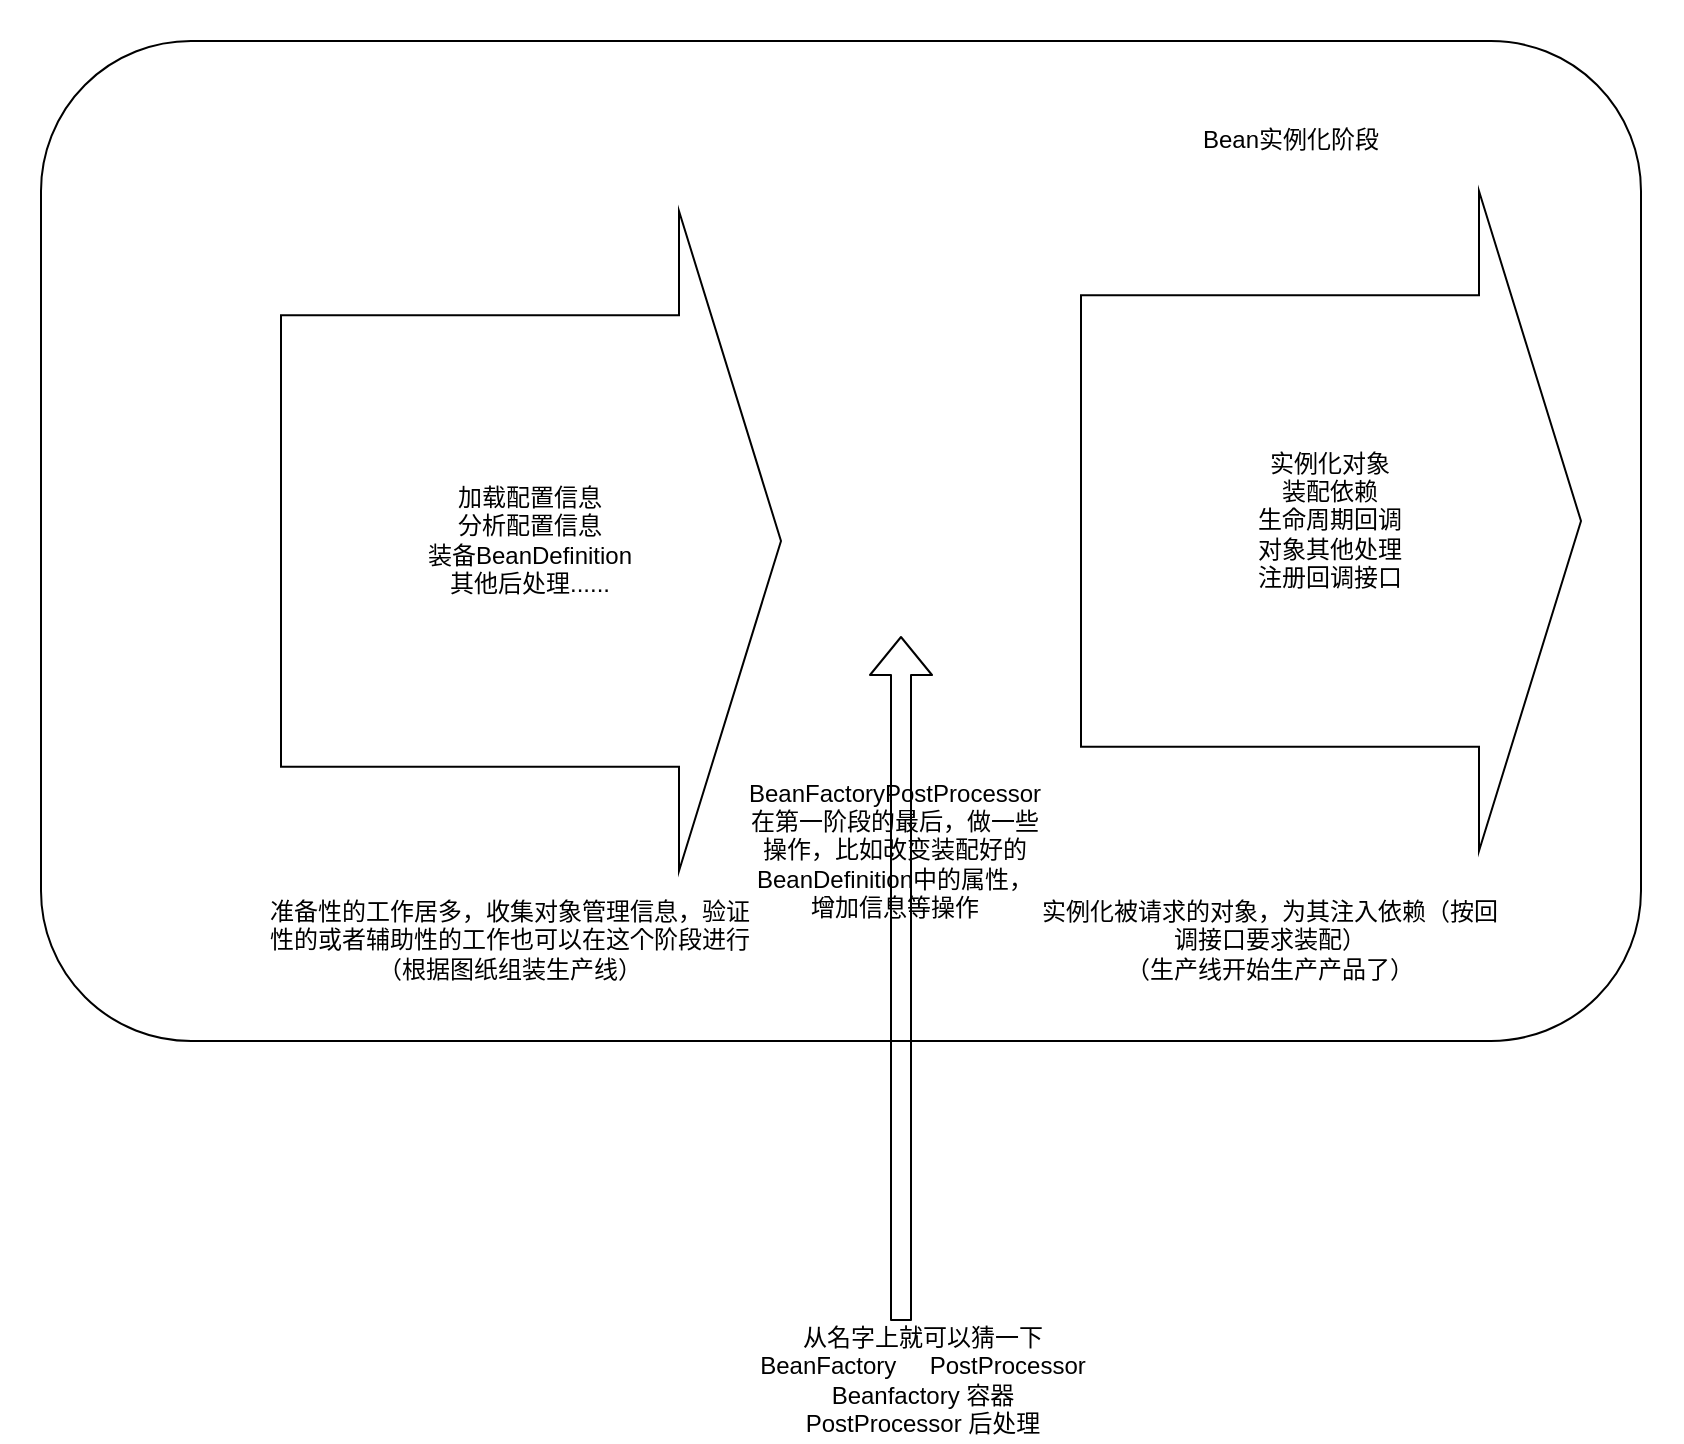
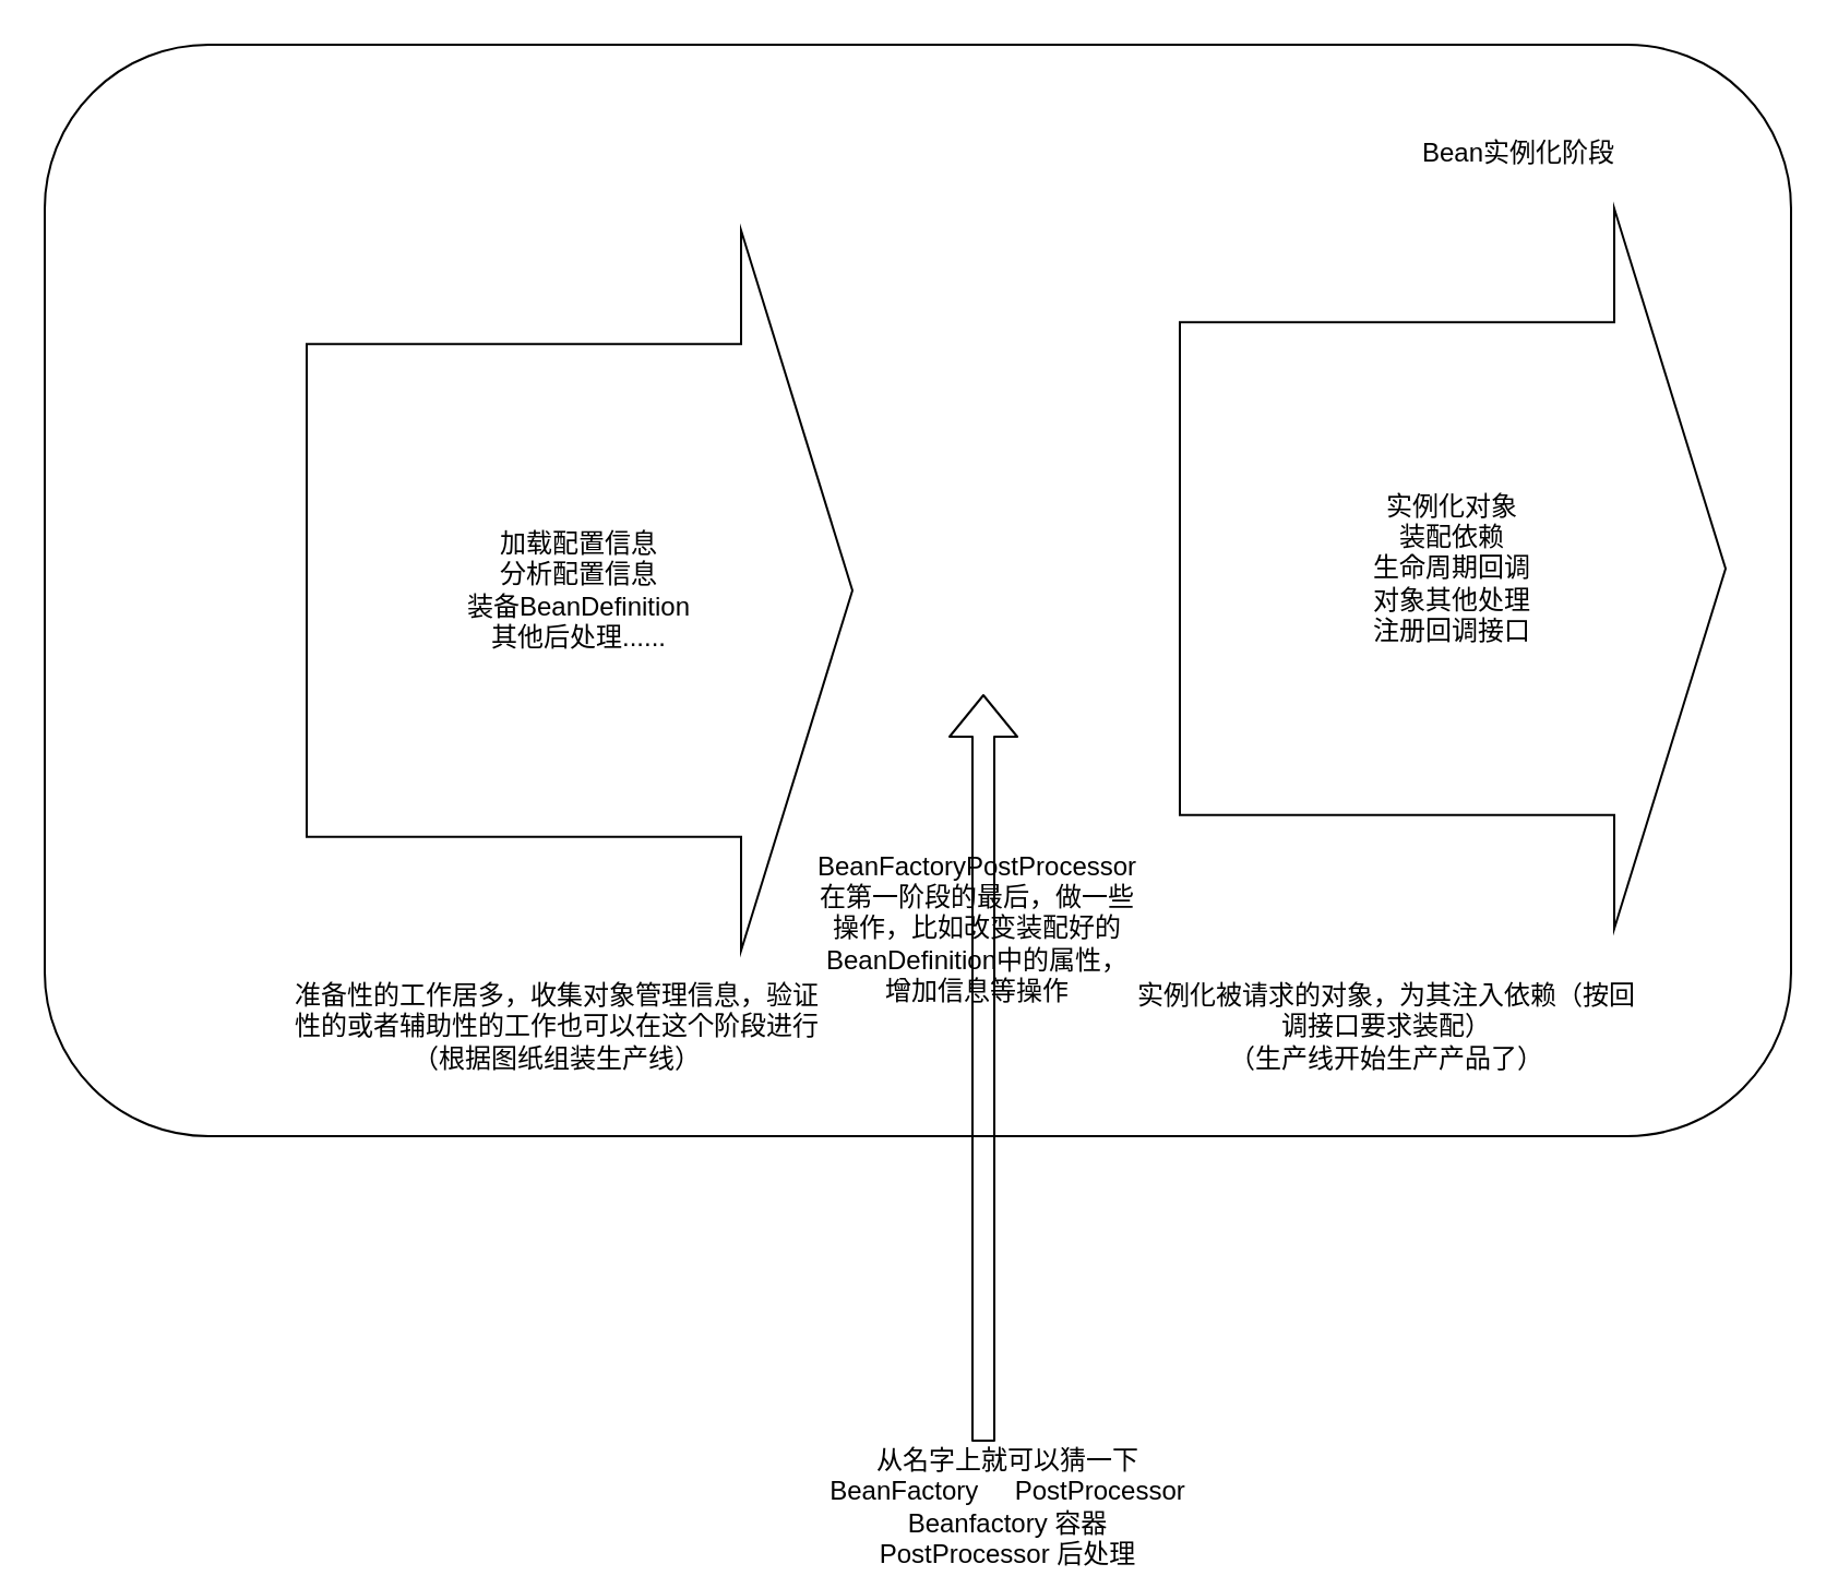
  <mxCell id="0" />
  <mxCell id="1" parent="0" />
  <mxCell id="2" value="" style="rounded=1;whiteSpace=wrap;html=1;" parent="1" vertex="1"><mxGeometry x="20" y="20" width="800" height="500" as="geometry" /></mxCell>
  <mxCell id="3" value="加载配置信息&lt;br&gt;分析配置信息&lt;br&gt;装备BeanDefinition&lt;br&gt;其他后处理......" style="shape=singleArrow;whiteSpace=wrap;html=1;arrowWidth=0.684;arrowSize=0.204;" parent="1" vertex="1"><mxGeometry x="140" y="105" width="250" height="330" as="geometry" /></mxCell>
  <mxCell id="4" value="实例化对象&lt;br&gt;装配依赖&lt;br&gt;生命周期回调&lt;br&gt;对象其他处理&lt;br&gt;注册回调接口" style="shape=singleArrow;whiteSpace=wrap;html=1;arrowWidth=0.684;arrowSize=0.204;" parent="1" vertex="1"><mxGeometry x="540" y="95" width="250" height="330" as="geometry" /></mxCell>
- <mxCell id="5" value="Bean实例化阶段" style="text;html=1;strokeColor=none;fillColor=none;align=center;verticalAlign=middle;whiteSpace=wrap;rounded=0;" parent="1" vertex="1"><mxGeometry x="582.5" y="60" width="125" height="20" as="geometry" /></mxCell>
+ <mxCell id="5" value="Bean实例化阶段" style="text;html=1;strokeColor=none;fillColor=none;align=center;verticalAlign=middle;whiteSpace=wrap;rounded=0;" parent="1" vertex="1"><mxGeometry x="632.5" y="60" width="125" height="20" as="geometry" /></mxCell>
  <mxCell id="6" value="准备性的工作居多，收集对象管理信息，验证性的或者辅助性的工作也可以在这个阶段进行（根据图纸组装生产线）" style="text;html=1;strokeColor=none;fillColor=none;align=center;verticalAlign=middle;whiteSpace=wrap;rounded=0;" vertex="1" parent="1"><mxGeometry x="130" y="460" width="250" height="20" as="geometry" /></mxCell>
  <mxCell id="7" value="实例化被请求的对象，为其注入依赖（按回调接口要求装配）&lt;br&gt;（生产线开始生产产品了）" style="text;html=1;strokeColor=none;fillColor=none;align=center;verticalAlign=middle;whiteSpace=wrap;rounded=0;" vertex="1" parent="1"><mxGeometry x="520" y="460" width="230" height="20" as="geometry" /></mxCell>
  <mxCell id="8" value="" style="shape=flexArrow;endArrow=classic;html=1;" edge="1" parent="1"><mxGeometry width="50" height="50" relative="1" as="geometry"><mxPoint x="450" y="660" as="sourcePoint" /><mxPoint x="450" y="317.5" as="targetPoint" /></mxGeometry></mxCell>
  <mxCell id="9" value="BeanFactoryPostProcessor在第一阶段的最后，做一些操作，比如改变装配好的BeanDefinition中的属性，增加信息等操作" style="text;html=1;strokeColor=none;fillColor=none;align=center;verticalAlign=middle;whiteSpace=wrap;rounded=0;" vertex="1" parent="1"><mxGeometry x="380" y="415" width="135" height="20" as="geometry" /></mxCell>
  <mxCell id="10" value="从名字上就可以猜一下BeanFactory&amp;nbsp; &amp;nbsp; &amp;nbsp;PostProcessor&lt;br&gt;Beanfactory 容器&lt;br&gt;PostProcessor 后处理&lt;br&gt;" style="text;html=1;strokeColor=none;fillColor=none;align=center;verticalAlign=middle;whiteSpace=wrap;rounded=0;" vertex="1" parent="1"><mxGeometry x="370" y="680" width="183" height="20" as="geometry" /></mxCell>
